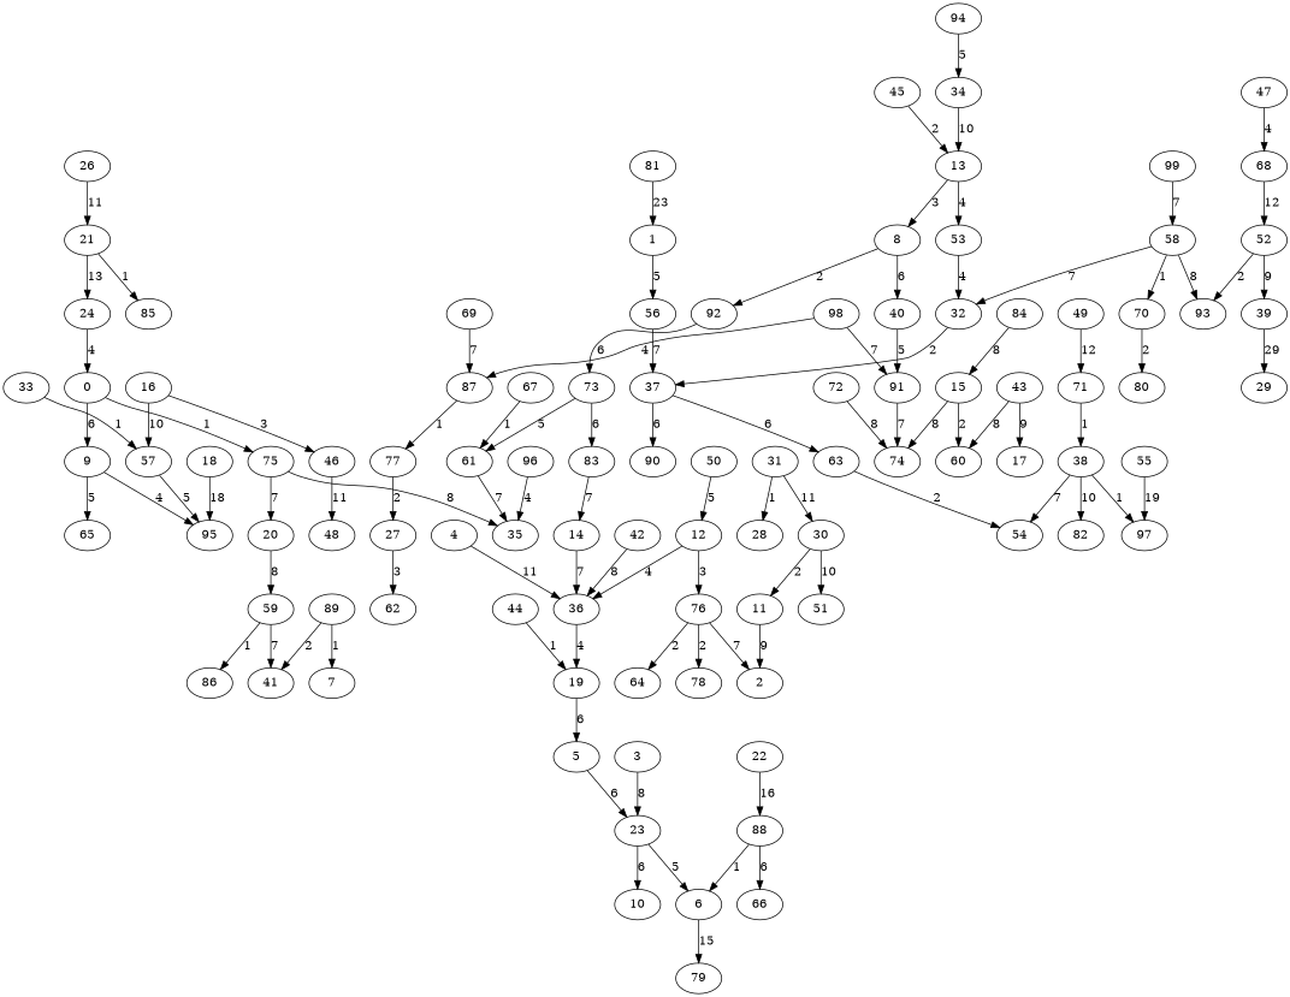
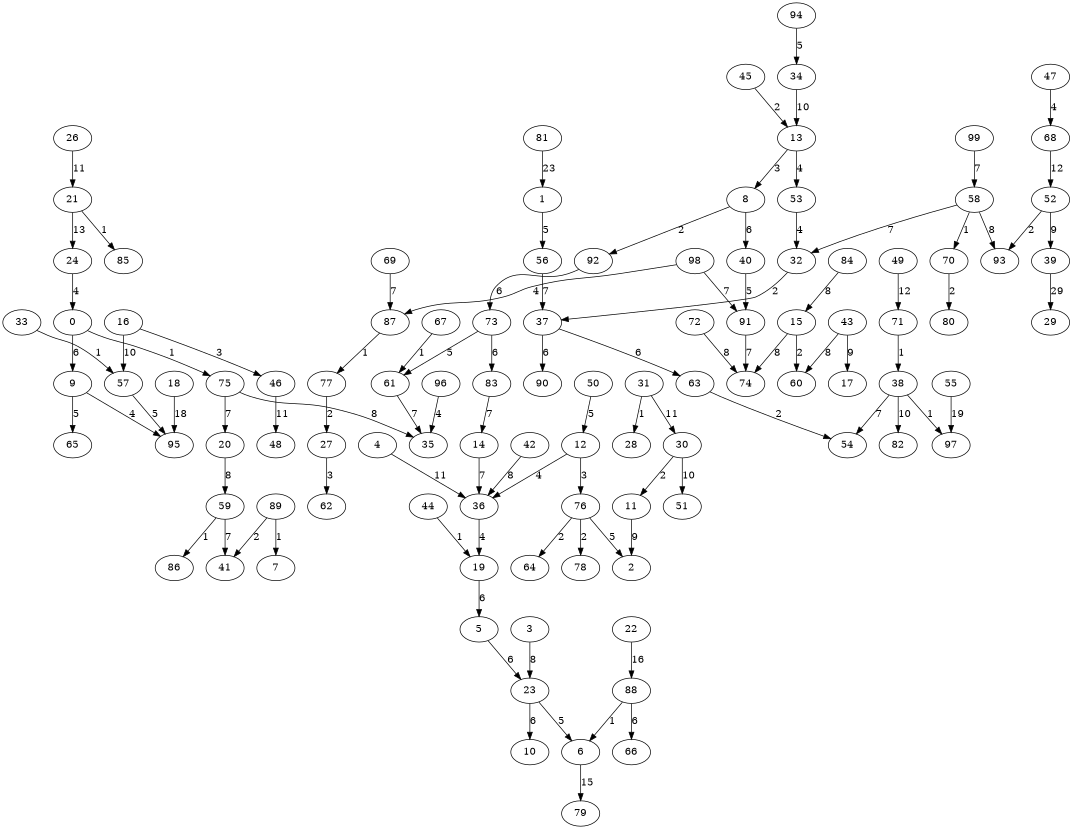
  digraph {
    edge [weight=1]
    0
    9
    75
    65
    95
    20
    35
    1
    56
    37
    3
    23
    6
    10
    4
    36
    19
    5
    79
    8
    40
    92
    91
    73
    11
    2
    12
    76
    64
    78
    13
    53
    32
    14
    15
    60
    74
    16
    46
    57
    48
    18
    59
    41
    86
    21
    24
    85
    22
    88
    66
    50
    26
    27
    62
    30
    51
    31
    28
    63
    90
    33
    34
    54
    38
    82
    97
    39
    29
    42
    43
    17
    44
    45
    47
    68
    52
    49
    71
    93
    55
    58
    70
    80
    61
    67
    69
    87
    77
    72
    83
    81
    84
    89
    7
    94
    96
    98
    99
    0 -> 9 [label=6 weight=6]
    0 -> 75 [label=1]
    9 -> 65 [label=5 weight=5]
    9 -> 95 [label=4 weight=4]
    75 -> 20 [label=7 weight=7]
    75 -> 35 [label=8 weight=8]
    20 -> 59 [label=8 weight=8]
    1 -> 56 [label=5 weight=5]
    56 -> 37 [label=7 weight=7]
    37 -> 63 [label=6 weight=6]
    37 -> 90 [label=6 weight=6]
    3 -> 23 [label=8 weight=8]
    23 -> 6 [label=5 weight=5]
    23 -> 10 [label=6 weight=6]
    6 -> 79 [label=15 weight=15]
    4 -> 36 [label=11 weight=11]
    36 -> 19 [label=4 weight=4]
    19 -> 5 [label=6 weight=6]
    5 -> 23 [label=6 weight=6]
    8 -> 40 [label=6 weight=6]
    8 -> 92 [label=2 weight=2]
    40 -> 91 [label=5 weight=5]
    92 -> 73 [label=6 weight=6]
    91 -> 74 [label=7 weight=7]
    73 -> 61 [label=5 weight=5]
    73 -> 83 [label=6 weight=6]
    11 -> 2 [label=9 weight=9]
    12 -> 36 [label=4 weight=4]
    12 -> 76 [label=3 weight=3]
-   76 -> 2 [label=7 weight=7]
+   76 -> 2 [label=5 weight=7]
    76 -> 64 [label=2 weight=2]
    76 -> 78 [label=2 weight=2]
    13 -> 8 [label=3 weight=3]
    13 -> 53 [label=4 weight=4]
    53 -> 32 [label=4 weight=4]
    32 -> 37 [label=2 weight=2]
    14 -> 36 [label=7 weight=7]
    15 -> 60 [label=2 weight=2]
    15 -> 74 [label=8 weight=8]
    16 -> 46 [label=3 weight=3]
    16 -> 57 [label=10 weight=10]
    46 -> 48 [label=11 weight=11]
    57 -> 95 [label=5 weight=5]
    18 -> 95 [label=18 weight=18]
    59 -> 41 [label=7 weight=7]
    59 -> 86 [label=1]
    21 -> 24 [label=13 weight=13]
    21 -> 85 [label=1]
    24 -> 0 [label=4 weight=4]
    22 -> 88 [label=16 weight=16]
    88 -> 6 [label=1]
    88 -> 66 [label=6 weight=6]
    50 -> 12 [label=5 weight=5]
    26 -> 21 [label=11 weight=11]
    27 -> 62 [label=3 weight=3]
    30 -> 11 [label=2 weight=2]
    30 -> 51 [label=10]
    31 -> 30 [label=11 weight=11]
    31 -> 28 [label=1]
    63 -> 54 [label=2 weight=2]
    33 -> 57 [label=1]
    34 -> 13 [label=10 weight=10]
    38 -> 54 [label=7 weight=7]
    38 -> 82 [label=10 weight=10]
    38 -> 97 [label=1]
    39 -> 29 [label=29 weight=29]
    42 -> 36 [label=8 weight=8]
    43 -> 60 [label=8 weight=8]
    43 -> 17 [label=9 weight=9]
    44 -> 19 [label=1]
    45 -> 13 [label=2 weight=2]
    47 -> 68 [label=4 weight=4]
    68 -> 52 [label=12 weight=12]
    52 -> 39 [label=9 weight=9]
    52 -> 93 [label=2 weight=2]
    49 -> 71 [label=12 weight=12]
    71 -> 38 [label=1]
    55 -> 97 [label=19 weight=19]
    58 -> 32 [label=7 weight=7]
    58 -> 93 [label=8 weight=8]
    58 -> 70 [label=1]
    70 -> 80 [label=2 weight=2]
    61 -> 35 [label=7 weight=7]
    67 -> 61 [label=1]
    69 -> 87 [label=7 weight=7]
    87 -> 77 [label=1]
    77 -> 27 [label=2 weight=2]
    72 -> 74 [label=8 weight=8]
    83 -> 14 [label=7 weight=7]
    81 -> 1 [label=23 weight=23]
    84 -> 15 [label=8 weight=8]
    89 -> 41 [label=2 weight=2]
    89 -> 7 [label=1]
    94 -> 34 [label=5 weight=5]
    96 -> 35 [label=4 weight=4]
    98 -> 91 [label=7 weight=7]
    98 -> 87 [label=4 weight=4]
    99 -> 58 [label=7 weight=7]
  }
